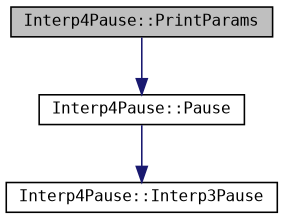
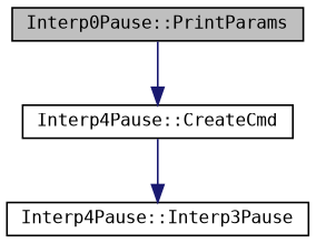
  digraph {
    fontname="DejaVu Sans Mono"
    rankdir=TB
    node [color=black fillcolor=white fontname="DejaVu Sans Mono" fontsize=10 shape=record style=filled]
    edge [color=midnightblue fontname="DejaVu Sans Mono" fontsize=10 labelfontname=Helvetica labelfontsize=10 style=solid]
-   n1 [fillcolor=grey75 fontcolor=black height=0.2 label="Interp4Pause::PrintParams" width=0.4]
-   n2 [height=0.2 label="Interp4Pause::Pause" width=0.4]
+   n1 [fillcolor=grey75 fontcolor=black height=0.2 label="Interp0Pause::PrintParams" width=0.4]
+   n2 [height=0.2 label="Interp4Pause::CreateCmd" width=0.4]
    n3 [height=0.2 label="Interp4Pause::Interp3Pause" width=0.4]
    n1 -> n2
    n2 -> n3
  }
